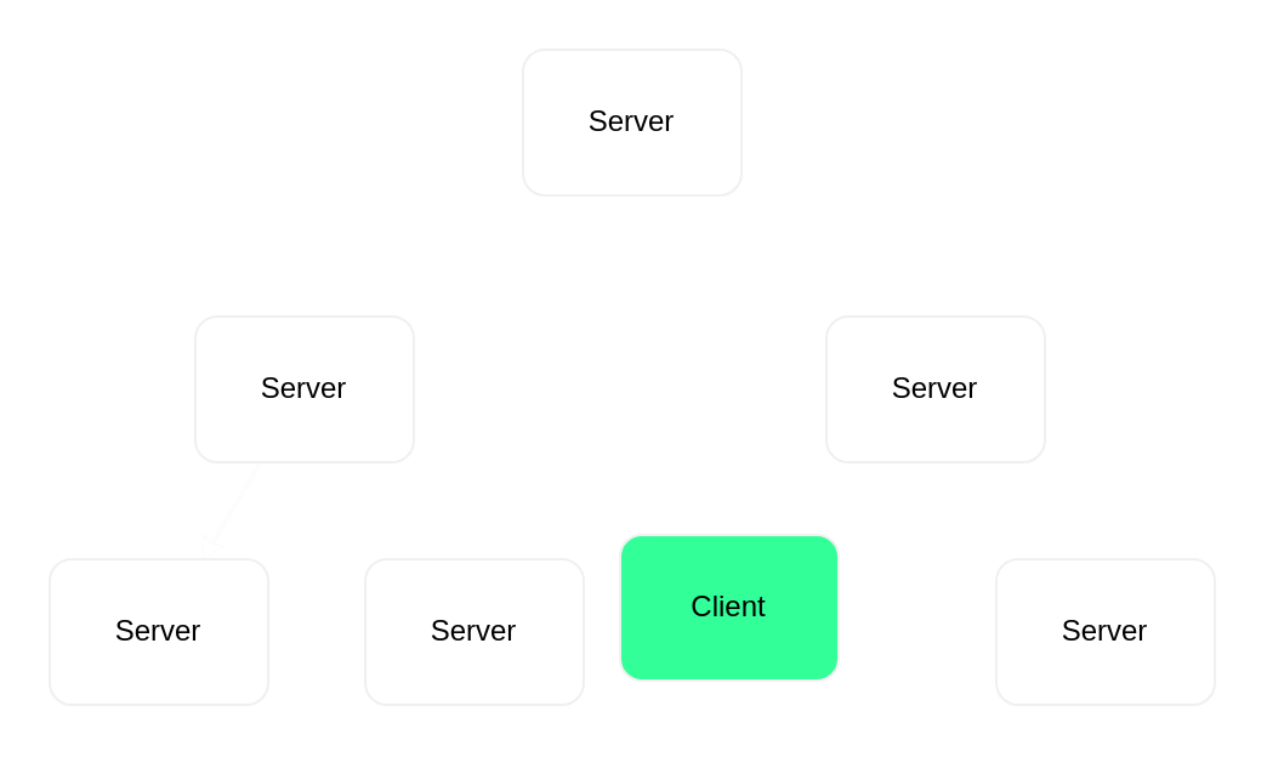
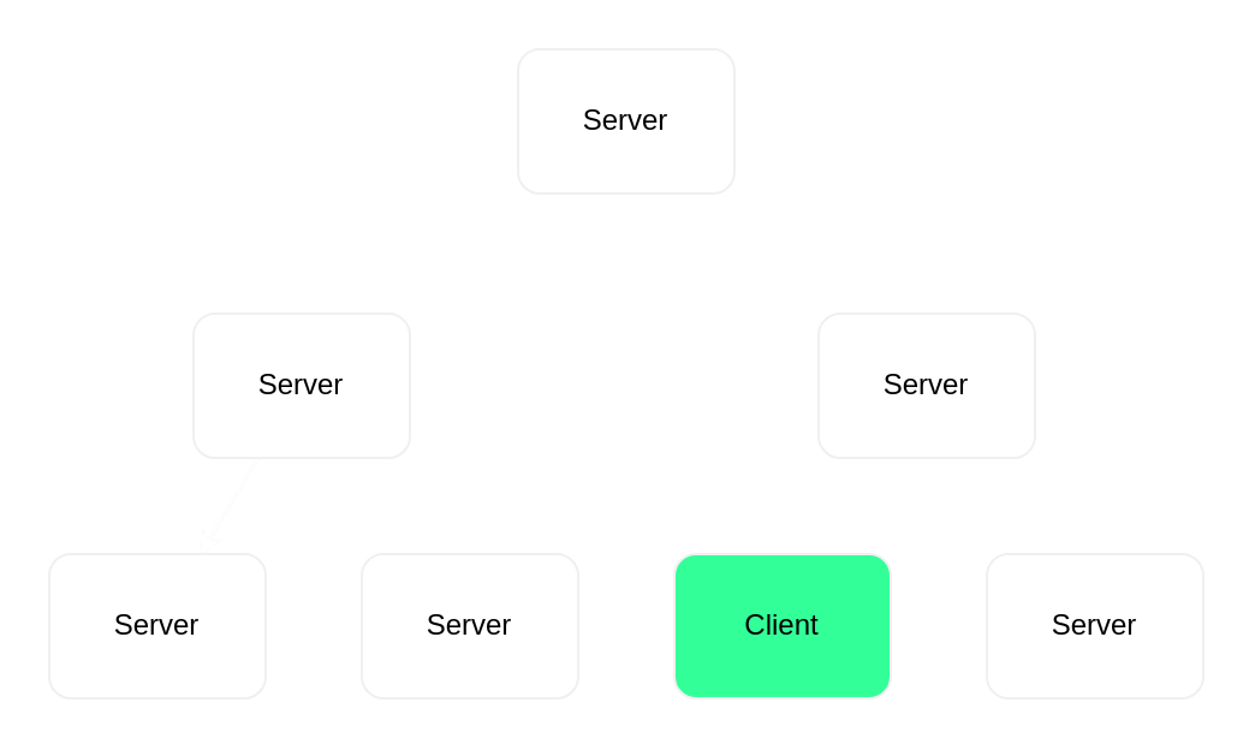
  <mxCell id="0" />
  <mxCell id="1" parent="0" />
  <mxCell id="2" value="" style="edgeStyle=none;html=1;strokeColor=#FFFFFF;" edge="1" parent="1" source="4" target="9"><mxGeometry relative="1" as="geometry" /></mxCell>
  <mxCell id="3" value="" style="edgeStyle=none;html=1;strokeColor=#FFFFFF;" edge="1" parent="1" source="4"><mxGeometry relative="1" as="geometry"><mxPoint x="352.273" y="130" as="targetPoint" /></mxGeometry></mxCell>
  <mxCell id="4" value="Server" style="rounded=1;whiteSpace=wrap;html=1;strokeColor=#F0F0F0;" vertex="1" parent="1"><mxGeometry x="215" y="20" width="90" height="60" as="geometry" /></mxCell>
  <mxCell id="5" value="" style="edgeStyle=none;html=1;strokeColor=#F0F0F0;" edge="1" parent="1" source="9" target="10"><mxGeometry relative="1" as="geometry" /></mxCell>
  <mxCell id="6" value="" style="edgeStyle=none;html=1;strokeColor=#F0F0F0;" edge="1" parent="1" source="9" target="10"><mxGeometry relative="1" as="geometry" /></mxCell>
  <mxCell id="7" value="" style="edgeStyle=none;html=1;strokeColor=#FFFFFF;" edge="1" parent="1" source="9" target="10"><mxGeometry relative="1" as="geometry" /></mxCell>
  <mxCell id="8" value="" style="edgeStyle=none;html=1;strokeColor=#FFFFFF;" edge="1" parent="1" source="9" target="11"><mxGeometry relative="1" as="geometry" /></mxCell>
  <mxCell id="9" value="Server" style="rounded=1;whiteSpace=wrap;html=1;strokeColor=#F0F0F0;" vertex="1" parent="1"><mxGeometry x="80" y="130" width="90" height="60" as="geometry" /></mxCell>
  <mxCell id="10" value="Server" style="rounded=1;whiteSpace=wrap;html=1;strokeColor=#F0F0F0;" vertex="1" parent="1"><mxGeometry x="20" y="230" width="90" height="60" as="geometry" /></mxCell>
  <mxCell id="11" value="Server" style="rounded=1;whiteSpace=wrap;html=1;strokeColor=#F0F0F0;" vertex="1" parent="1"><mxGeometry x="150" y="230" width="90" height="60" as="geometry" /></mxCell>
  <mxCell id="12" style="edgeStyle=none;html=1;entryX=0.75;entryY=0;entryDx=0;entryDy=0;fontColor=#F0F0F0;strokeColor=#FFFFFF;" edge="1" parent="1" source="14" target="15"><mxGeometry relative="1" as="geometry" /></mxCell>
  <mxCell id="13" style="edgeStyle=none;html=1;entryX=0.25;entryY=0;entryDx=0;entryDy=0;fontColor=#F0F0F0;strokeColor=#FFFFFF;" edge="1" parent="1" source="14" target="16"><mxGeometry relative="1" as="geometry" /></mxCell>
  <mxCell id="14" value="Server" style="rounded=1;whiteSpace=wrap;html=1;strokeColor=#F0F0F0;" vertex="1" parent="1"><mxGeometry x="340" y="130" width="90" height="60" as="geometry" /></mxCell>
- <mxCell id="15" value="Client" style="rounded=1;whiteSpace=wrap;html=1;strokeColor=#F0F0F0;fillColor=#33FF99;fontColor=#000000;" vertex="1" parent="1"><mxGeometry x="255" y="220" width="90" height="60" as="geometry" /></mxCell>
+ <mxCell id="15" value="Client" style="rounded=1;whiteSpace=wrap;html=1;strokeColor=#F0F0F0;fillColor=#33FF99;fontColor=#000000;" vertex="1" parent="1"><mxGeometry x="280" y="230" width="90" height="60" as="geometry" /></mxCell>
  <mxCell id="16" value="Server" style="rounded=1;whiteSpace=wrap;html=1;strokeColor=#F0F0F0;" vertex="1" parent="1"><mxGeometry x="410" y="230" width="90" height="60" as="geometry" /></mxCell>
